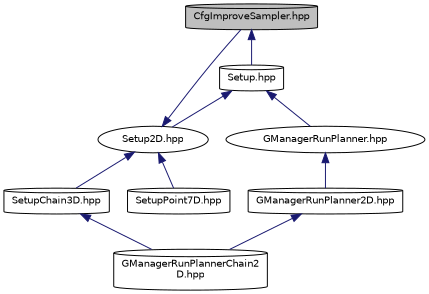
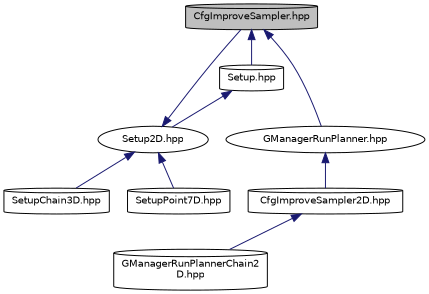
  digraph {
    node [color=black fontname=Helvetica fontsize=10 shape=cylinder]
    edge [color=midnightblue dir=back fontname=Helvetica fontsize=10 labelfontname=Helvetica labelfontsize=10 style=solid]
    n1 [fillcolor=grey75 fontcolor=black height=0.2 label="CfgImproveSampler.hpp" style=filled width=0.4]
    n2 [height=0.2 label="Setup.hpp" width=0.4]
    n3 [height=0.2 label="Setup2D.hpp" shape=ellipse width=0.4]
    n4 [height=0.2 label="GManagerRunPlanner.hpp" shape=ellipse width=0.4]
    n5 [height=0.2 label="SetupChain3D.hpp" width=0.4]
    n6 [height=0.2 label="SetupPoint7D.hpp" width=0.4]
-   n7 [height=0.2 label="GManagerRunPlanner2D.hpp" width=0.4]
+   n7 [height=0.2 label="CfgImproveSampler2D.hpp" width=0.4]
    n8 [height=0.2 label="GManagerRunPlannerChain2\lD.hpp" width=0.4]
    n1 -> n2
    n2 -> n3
-   n2 -> n4
+   n1 -> n4
    n3 -> n1
    n3 -> n5
    n3 -> n6
    n4 -> n7
-   n5 -> n8
    n7 -> n8
  }
